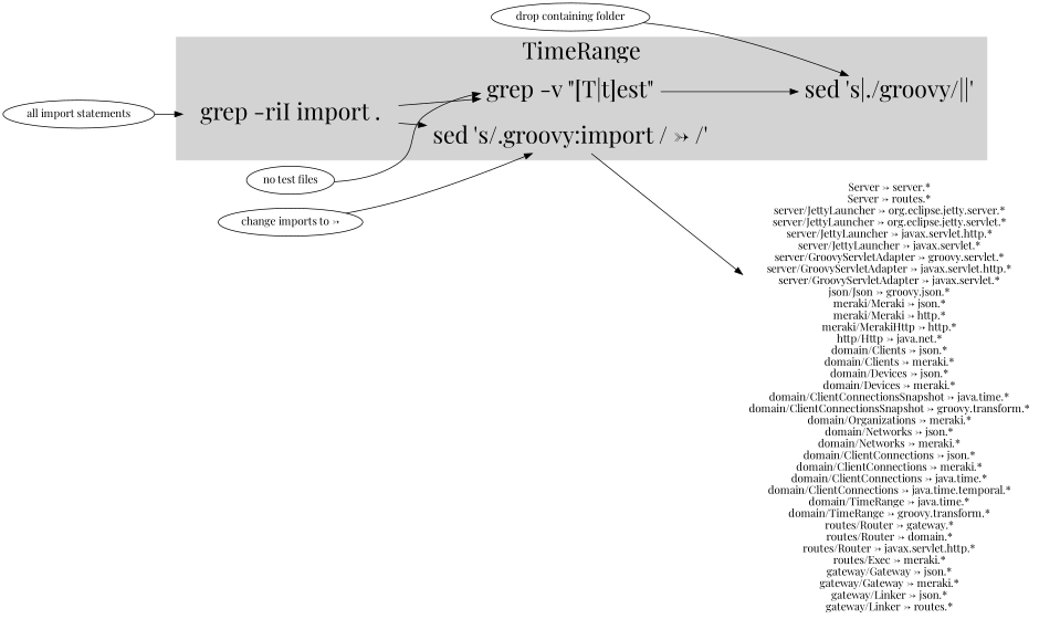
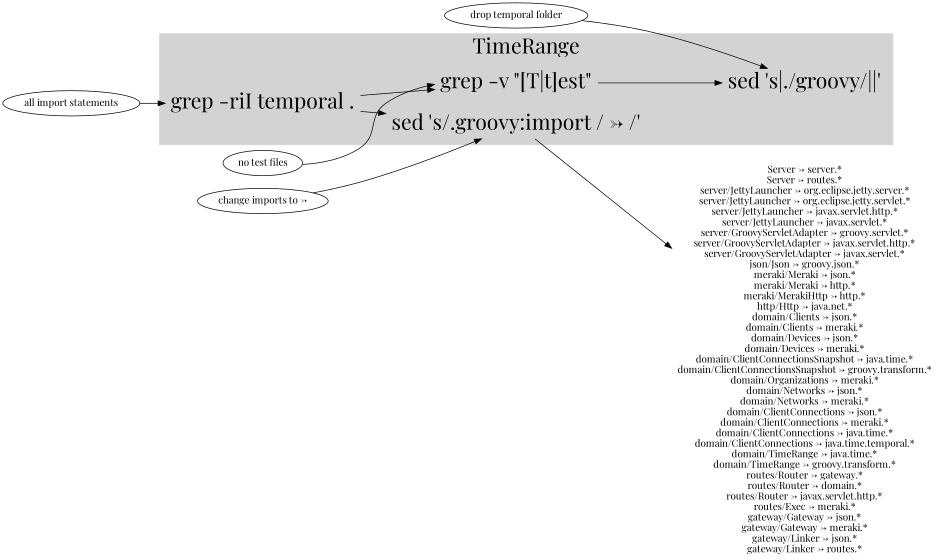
  digraph {
    fontname="Playfair Display"
    rankdir=LR
    node [fontname="Playfair Display" shape=none]
    edge [fontname="Playfair Display"]
-   n1 [fontsize=30 label="grep -riI import ."]
+   n1 [fontsize=30 label="grep -riI temporal ."]
    n2 [fontsize=30 label="grep -v \"[T|t]est\""]
    n3 [fontsize=30 label="sed 's|./groovy/||'"]
    n4 [fontsize=30 label="sed 's/.groovy:import / -> /'"]
    n5 [label="\nServer -> server.*\nServer -> routes.*\nserver/JettyLauncher -> org.eclipse.jetty.server.*\nserver/JettyLauncher -> org.eclipse.jetty.servlet.*\nserver/JettyLauncher -> javax.servlet.http.*\nserver/JettyLauncher -> javax.servlet.*\nserver/GroovyServletAdapter -> groovy.servlet.*\nserver/GroovyServletAdapter -> javax.servlet.http.*\nserver/GroovyServletAdapter -> javax.servlet.*\njson/Json -> groovy.json.*\nmeraki/Meraki -> json.*\nmeraki/Meraki -> http.*\nmeraki/MerakiHttp -> http.*\nhttp/Http -> java.net.*\ndomain/Clients -> json.*\ndomain/Clients -> meraki.*\ndomain/Devices -> json.*\ndomain/Devices -> meraki.*\ndomain/ClientConnectionsSnapshot -> java.time.*\ndomain/ClientConnectionsSnapshot -> groovy.transform.*\ndomain/Organizations -> meraki.*\ndomain/Networks -> json.*\ndomain/Networks -> meraki.*\ndomain/ClientConnections -> json.*\ndomain/ClientConnections -> meraki.*\ndomain/ClientConnections -> java.time.*\ndomain/ClientConnections -> java.time.temporal.*\ndomain/TimeRange -> java.time.*\ndomain/TimeRange -> groovy.transform.*\nroutes/Router -> gateway.*\nroutes/Router -> domain.*\nroutes/Router -> javax.servlet.http.*\nroutes/Exec -> meraki.*\ngateway/Gateway -> json.*\ngateway/Gateway -> meraki.*\ngateway/Linker -> json.*\ngateway/Linker -> routes.*\n"]
    "all import statements" [shape=""]
    "no test files" [shape=""]
-   "drop containing folder" [shape=""]
+   "drop containing folder" [label="drop temporal folder" shape=""]
    "change imports to ->" [shape=""]
    subgraph cluster_1 {
      color=lightgray
      fontsize=30
      label=TimeRange
      style=filled
      n1
      n2
      n3
      n4
    }
    n1 -> n2
    n1 -> n4
    n2 -> n3
    n4 -> n5
    "all import statements" -> n1
    "no test files" -> n2
    "drop containing folder" -> n3
    "change imports to ->" -> n4
  }
